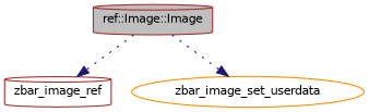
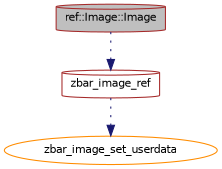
  digraph {
    rankdir=TB
    node [color=brown fillcolor=white fontname=Helvetica fontsize=10 shape=cylinder style=filled]
    edge [color=midnightblue fontname=Helvetica fontsize=10 labelfontname=Helvetica labelfontsize=10 style=dotted]
    n1 [fillcolor=grey75 fontcolor=black height=0.2 label="ref::Image::Image" width=0.4]
    n2 [height=0.2 label=zbar_image_ref width=0.4]
    n3 [color=darkorange height=0.2 label=zbar_image_set_userdata shape=ellipse width=0.4]
    n1 -> n2
-   n1 -> n3
+   n2 -> n3
  }
